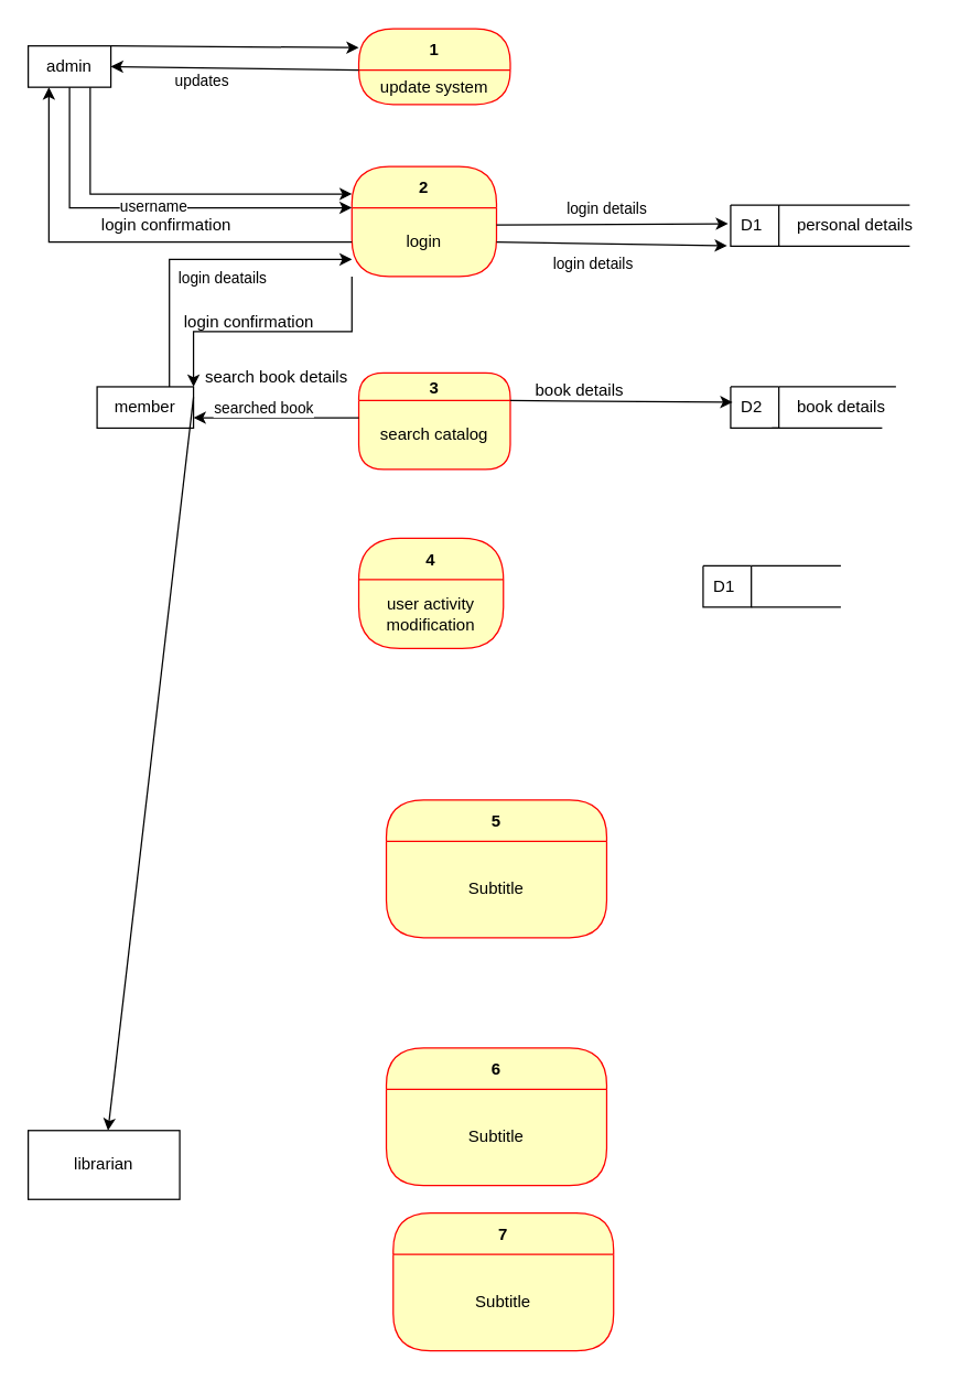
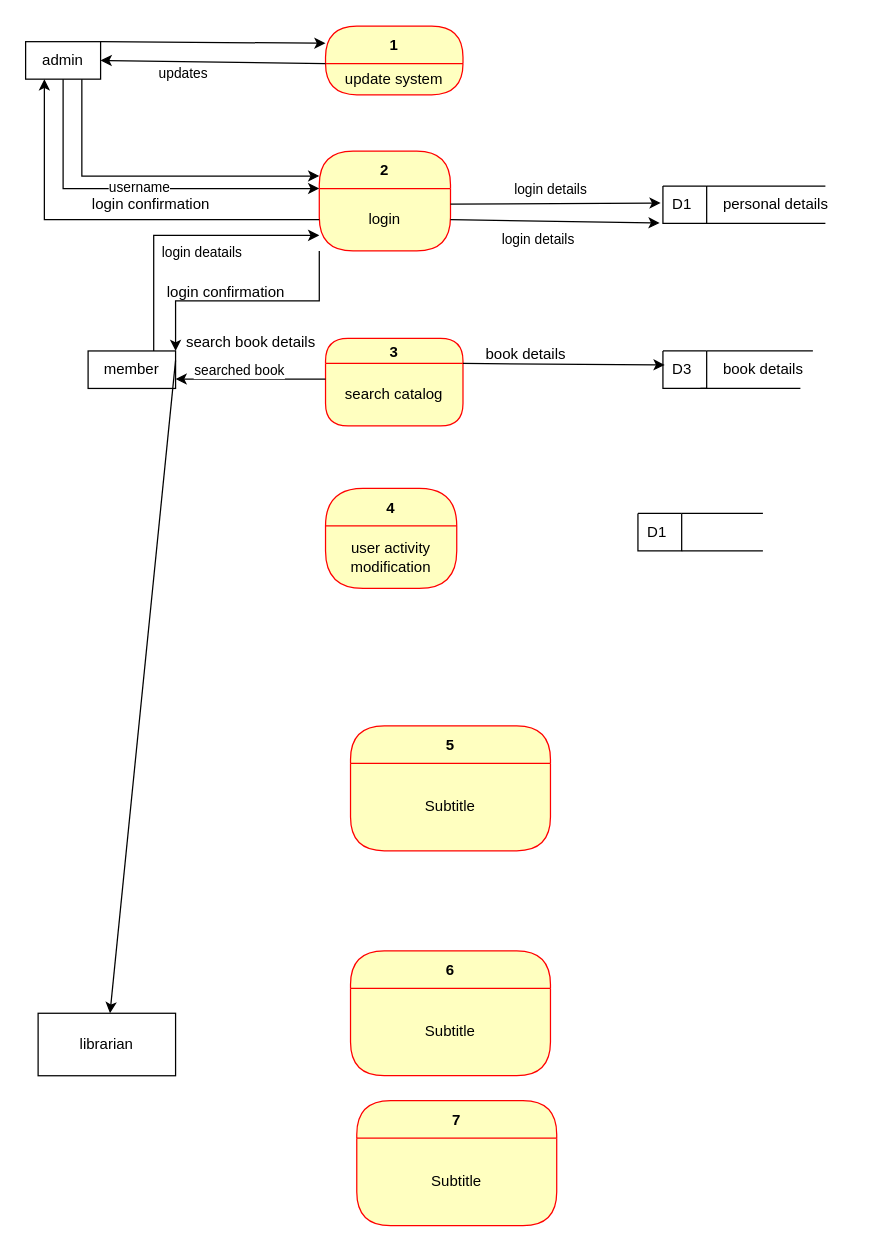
  <mxCell id="0" />
  <mxCell id="1" parent="0" />
  <mxCell id="2" value="2" style="swimlane;fontStyle=1;align=center;verticalAlign=middle;childLayout=stackLayout;horizontal=1;startSize=30;horizontalStack=0;resizeParent=0;resizeLast=1;container=0;fontColor=#000000;collapsible=0;rounded=1;arcSize=30;strokeColor=#ff0000;fillColor=#ffffc0;swimlaneFillColor=#ffffc0;dropTarget=0;" vertex="1" parent="1"><mxGeometry x="255" y="120" width="105" height="80" as="geometry" /></mxCell>
  <mxCell id="3" value="login" style="text;html=1;strokeColor=none;fillColor=none;align=center;verticalAlign=middle;spacingLeft=4;spacingRight=4;whiteSpace=wrap;overflow=hidden;rotatable=0;fontColor=#000000;" vertex="1" parent="2"><mxGeometry y="30" width="105" height="50" as="geometry" /></mxCell>
  <mxCell id="4" value="7" style="swimlane;fontStyle=1;align=center;verticalAlign=middle;childLayout=stackLayout;horizontal=1;startSize=30;horizontalStack=0;resizeParent=0;resizeLast=1;container=0;fontColor=#000000;collapsible=0;rounded=1;arcSize=30;strokeColor=#ff0000;fillColor=#ffffc0;swimlaneFillColor=#ffffc0;dropTarget=0;" vertex="1" parent="1"><mxGeometry x="285" y="880" width="160" height="100" as="geometry" /></mxCell>
  <mxCell id="5" value="Subtitle" style="text;html=1;strokeColor=none;fillColor=none;align=center;verticalAlign=middle;spacingLeft=4;spacingRight=4;whiteSpace=wrap;overflow=hidden;rotatable=0;fontColor=#000000;" vertex="1" parent="4"><mxGeometry y="30" width="160" height="70" as="geometry" /></mxCell>
  <mxCell id="6" value="3" style="swimlane;fontStyle=1;align=center;verticalAlign=middle;childLayout=stackLayout;horizontal=1;startSize=20;horizontalStack=0;resizeParent=0;resizeLast=1;container=0;fontColor=#000000;collapsible=0;rounded=1;arcSize=30;strokeColor=#ff0000;fillColor=#ffffc0;swimlaneFillColor=#ffffc0;dropTarget=0;" vertex="1" parent="1"><mxGeometry x="260" y="270" width="110" height="70" as="geometry" /></mxCell>
  <mxCell id="7" value="search catalog" style="text;html=1;strokeColor=none;fillColor=none;align=center;verticalAlign=middle;spacingLeft=4;spacingRight=4;whiteSpace=wrap;overflow=hidden;rotatable=0;fontColor=#000000;" vertex="1" parent="6"><mxGeometry y="20" width="110" height="50" as="geometry" /></mxCell>
  <mxCell id="8" value="1" style="swimlane;fontStyle=1;align=center;verticalAlign=middle;childLayout=stackLayout;horizontal=1;startSize=30;horizontalStack=0;resizeParent=0;resizeLast=1;container=0;fontColor=#000000;collapsible=0;rounded=1;arcSize=30;strokeColor=#ff0000;fillColor=#ffffc0;swimlaneFillColor=#ffffc0;dropTarget=0;" vertex="1" parent="1"><mxGeometry x="260" y="20" width="110" height="55" as="geometry" /></mxCell>
  <mxCell id="9" value="update system" style="text;html=1;strokeColor=none;fillColor=none;align=center;verticalAlign=middle;spacingLeft=4;spacingRight=4;whiteSpace=wrap;overflow=hidden;rotatable=0;fontColor=#000000;" vertex="1" parent="8"><mxGeometry y="30" width="110" height="25" as="geometry" /></mxCell>
  <mxCell id="10" value="5" style="swimlane;fontStyle=1;align=center;verticalAlign=middle;childLayout=stackLayout;horizontal=1;startSize=30;horizontalStack=0;resizeParent=0;resizeLast=1;container=0;fontColor=#000000;collapsible=0;rounded=1;arcSize=30;strokeColor=#ff0000;fillColor=#ffffc0;swimlaneFillColor=#ffffc0;dropTarget=0;" vertex="1" parent="1"><mxGeometry x="280" y="580" width="160" height="100" as="geometry" /></mxCell>
  <mxCell id="11" value="Subtitle" style="text;html=1;strokeColor=none;fillColor=none;align=center;verticalAlign=middle;spacingLeft=4;spacingRight=4;whiteSpace=wrap;overflow=hidden;rotatable=0;fontColor=#000000;" vertex="1" parent="10"><mxGeometry y="30" width="160" height="70" as="geometry" /></mxCell>
  <mxCell id="12" value="6" style="swimlane;fontStyle=1;align=center;verticalAlign=middle;childLayout=stackLayout;horizontal=1;startSize=30;horizontalStack=0;resizeParent=0;resizeLast=1;container=0;fontColor=#000000;collapsible=0;rounded=1;arcSize=30;strokeColor=#ff0000;fillColor=#ffffc0;swimlaneFillColor=#ffffc0;dropTarget=0;" vertex="1" parent="1"><mxGeometry x="280" y="760" width="160" height="100" as="geometry" /></mxCell>
  <mxCell id="13" value="Subtitle" style="text;html=1;strokeColor=none;fillColor=none;align=center;verticalAlign=middle;spacingLeft=4;spacingRight=4;whiteSpace=wrap;overflow=hidden;rotatable=0;fontColor=#000000;" vertex="1" parent="12"><mxGeometry y="30" width="160" height="70" as="geometry" /></mxCell>
  <mxCell id="14" value="4" style="swimlane;fontStyle=1;align=center;verticalAlign=middle;childLayout=stackLayout;horizontal=1;startSize=30;horizontalStack=0;resizeParent=0;resizeLast=1;container=0;fontColor=#000000;collapsible=0;rounded=1;arcSize=39;strokeColor=#ff0000;fillColor=#ffffc0;swimlaneFillColor=#ffffc0;dropTarget=0;" vertex="1" parent="1"><mxGeometry x="260" y="390" width="105" height="80" as="geometry" /></mxCell>
  <mxCell id="15" value="user activity modification" style="text;html=1;strokeColor=none;fillColor=none;align=center;verticalAlign=middle;spacingLeft=4;spacingRight=4;whiteSpace=wrap;overflow=hidden;rotatable=0;fontColor=#000000;" vertex="1" parent="14"><mxGeometry y="30" width="105" height="50" as="geometry" /></mxCell>
  <mxCell id="16" value="member" style="html=1;whiteSpace=wrap;" vertex="1" parent="1"><mxGeometry x="70" y="280" width="70" height="30" as="geometry" /></mxCell>
  <mxCell id="17" value="admin" style="html=1;whiteSpace=wrap;" vertex="1" parent="1"><mxGeometry x="20" y="32.5" width="60" height="30" as="geometry" /></mxCell>
- <mxCell id="18" value="librarian" style="html=1;whiteSpace=wrap;" vertex="1" parent="1"><mxGeometry x="20" y="820" width="110" height="50" as="geometry" /></mxCell>
+ <mxCell id="18" value="librarian" style="html=1;whiteSpace=wrap;" vertex="1" parent="1"><mxGeometry x="30" y="810" width="110" height="50" as="geometry" /></mxCell>
  <mxCell id="19" value="" style="endArrow=classic;html=1;rounded=0;exitX=1;exitY=0;exitDx=0;exitDy=0;entryX=0;entryY=0.25;entryDx=0;entryDy=0;" edge="1" parent="1" source="17" target="8"><mxGeometry width="50" height="50" relative="1" as="geometry"><mxPoint x="180" y="150" as="sourcePoint" /><mxPoint x="230" y="100" as="targetPoint" /></mxGeometry></mxCell>
  <mxCell id="20" value="" style="endArrow=classic;html=1;rounded=0;exitX=0;exitY=0;exitDx=0;exitDy=0;entryX=1;entryY=0.5;entryDx=0;entryDy=0;" edge="1" parent="1" source="9" target="17"><mxGeometry width="50" height="50" relative="1" as="geometry"><mxPoint x="120" y="130" as="sourcePoint" /><mxPoint x="170" y="80" as="targetPoint" /></mxGeometry></mxCell>
  <mxCell id="21" value="updates" style="edgeLabel;html=1;align=center;verticalAlign=middle;resizable=0;points=[];" vertex="1" connectable="0" parent="20"><mxGeometry x="0.277" y="-6" relative="1" as="geometry"><mxPoint y="15" as="offset" /></mxGeometry></mxCell>
  <mxCell id="22" value="" style="swimlane;startSize=0;" vertex="1" parent="1"><mxGeometry x="530" y="148" width="35" height="30" as="geometry" /></mxCell>
  <mxCell id="23" value="D1" style="text;html=1;align=center;verticalAlign=middle;resizable=0;points=[];autosize=1;strokeColor=none;fillColor=none;" vertex="1" parent="22"><mxGeometry x="-5" width="40" height="30" as="geometry" /></mxCell>
  <mxCell id="24" value="" style="endArrow=none;html=1;rounded=0;exitX=1;exitY=1;exitDx=0;exitDy=0;" edge="1" parent="1" source="22"><mxGeometry width="50" height="50" relative="1" as="geometry"><mxPoint x="580" y="218" as="sourcePoint" /><mxPoint x="660" y="178" as="targetPoint" /></mxGeometry></mxCell>
  <mxCell id="25" value="" style="swimlane;startSize=0;" vertex="1" parent="1"><mxGeometry x="530" y="280" width="35" height="30" as="geometry" /></mxCell>
- <mxCell id="26" value="D2" style="text;html=1;align=center;verticalAlign=middle;resizable=0;points=[];autosize=1;strokeColor=none;fillColor=none;" vertex="1" parent="25"><mxGeometry x="-5" width="40" height="30" as="geometry" /></mxCell>
+ <mxCell id="26" value="D3" style="text;html=1;align=center;verticalAlign=middle;resizable=0;points=[];autosize=1;strokeColor=none;fillColor=none;" vertex="1" parent="25"><mxGeometry x="-5" width="40" height="30" as="geometry" /></mxCell>
  <mxCell id="27" value="" style="swimlane;startSize=0;" vertex="1" parent="1"><mxGeometry x="510" y="410" width="35" height="30" as="geometry" /></mxCell>
  <mxCell id="28" value="D1" style="text;html=1;align=center;verticalAlign=middle;resizable=0;points=[];autosize=1;strokeColor=none;fillColor=none;" vertex="1" parent="27"><mxGeometry x="-5" width="40" height="30" as="geometry" /></mxCell>
  <mxCell id="29" value="" style="endArrow=none;html=1;rounded=0;exitX=1;exitY=0;exitDx=0;exitDy=0;" edge="1" parent="1" source="27"><mxGeometry width="50" height="50" relative="1" as="geometry"><mxPoint x="560" y="430" as="sourcePoint" /><mxPoint x="610" y="410" as="targetPoint" /></mxGeometry></mxCell>
  <mxCell id="30" value="" style="endArrow=none;html=1;rounded=0;exitX=1;exitY=1;exitDx=0;exitDy=0;" edge="1" parent="1" source="27"><mxGeometry width="50" height="50" relative="1" as="geometry"><mxPoint x="560" y="480" as="sourcePoint" /><mxPoint x="610" y="440" as="targetPoint" /></mxGeometry></mxCell>
  <mxCell id="31" value="" style="endArrow=classic;html=1;rounded=0;exitX=1;exitY=0.25;exitDx=0;exitDy=0;entryX=0.08;entryY=0.453;entryDx=0;entryDy=0;entryPerimeter=0;" edge="1" parent="1" source="3" target="23"><mxGeometry width="50" height="50" relative="1" as="geometry"><mxPoint x="420" y="70" as="sourcePoint" /><mxPoint x="510.6" y="46.41" as="targetPoint" /></mxGeometry></mxCell>
  <mxCell id="32" value="login details" style="edgeLabel;html=1;align=center;verticalAlign=middle;resizable=0;points=[];" vertex="1" connectable="0" parent="31"><mxGeometry x="-0.089" y="7" relative="1" as="geometry"><mxPoint x="3" y="-5" as="offset" /></mxGeometry></mxCell>
  <mxCell id="33" value="" style="endArrow=classic;html=1;rounded=0;exitX=0.75;exitY=1;exitDx=0;exitDy=0;entryX=0;entryY=0.25;entryDx=0;entryDy=0;edgeStyle=orthogonalEdgeStyle;" edge="1" parent="1" source="17" target="2"><mxGeometry width="50" height="50" relative="1" as="geometry"><mxPoint x="80" y="170" as="sourcePoint" /><mxPoint x="130" y="120" as="targetPoint" /><Array as="points"><mxPoint x="65" y="140" /></Array></mxGeometry></mxCell>
  <mxCell id="34" value="" style="endArrow=none;html=1;rounded=0;exitX=1;exitY=0;exitDx=0;exitDy=0;" edge="1" parent="1" source="22"><mxGeometry width="50" height="50" relative="1" as="geometry"><mxPoint x="565" y="148" as="sourcePoint" /><mxPoint x="660" y="148" as="targetPoint" /><Array as="points" /></mxGeometry></mxCell>
  <mxCell id="35" value="personal details" style="text;html=1;align=center;verticalAlign=middle;resizable=0;points=[];autosize=1;strokeColor=none;fillColor=none;" vertex="1" parent="1"><mxGeometry x="565" y="148" width="110" height="30" as="geometry" /></mxCell>
  <mxCell id="36" value="" style="endArrow=classic;html=1;rounded=0;exitX=0.5;exitY=1;exitDx=0;exitDy=0;entryX=0;entryY=0;entryDx=0;entryDy=0;edgeStyle=orthogonalEdgeStyle;" edge="1" parent="1" source="17" target="3"><mxGeometry width="50" height="50" relative="1" as="geometry"><mxPoint x="30" y="270" as="sourcePoint" /><mxPoint x="80" y="220" as="targetPoint" /><Array as="points"><mxPoint x="50" y="150" /></Array></mxGeometry></mxCell>
  <mxCell id="37" value="username" style="edgeLabel;html=1;align=center;verticalAlign=middle;resizable=0;points=[];" vertex="1" connectable="0" parent="36"><mxGeometry x="0.122" y="-4" relative="1" as="geometry"><mxPoint x="-16" y="-6" as="offset" /></mxGeometry></mxCell>
  <mxCell id="38" value="" style="endArrow=classic;html=1;rounded=0;exitX=0;exitY=0.5;exitDx=0;exitDy=0;entryX=0.25;entryY=1;entryDx=0;entryDy=0;edgeStyle=orthogonalEdgeStyle;" edge="1" parent="1" source="3" target="17"><mxGeometry width="50" height="50" relative="1" as="geometry"><mxPoint x="60" y="280" as="sourcePoint" /><mxPoint x="110" y="230" as="targetPoint" /></mxGeometry></mxCell>
  <mxCell id="39" value="login confirmation" style="text;html=1;align=center;verticalAlign=middle;resizable=0;points=[];autosize=1;strokeColor=none;fillColor=none;" vertex="1" parent="1"><mxGeometry x="60" y="148" width="120" height="30" as="geometry" /></mxCell>
  <mxCell id="40" value="" style="endArrow=classic;html=1;rounded=0;exitX=0.75;exitY=0;exitDx=0;exitDy=0;entryX=0;entryY=0.75;entryDx=0;entryDy=0;edgeStyle=orthogonalEdgeStyle;" edge="1" parent="1" source="16" target="3"><mxGeometry width="50" height="50" relative="1" as="geometry"><mxPoint x="80" y="260" as="sourcePoint" /><mxPoint x="130" y="210" as="targetPoint" /></mxGeometry></mxCell>
  <mxCell id="41" value="login deatails" style="edgeLabel;html=1;align=center;verticalAlign=middle;resizable=0;points=[];" vertex="1" connectable="0" parent="40"><mxGeometry x="0.129" y="-4" relative="1" as="geometry"><mxPoint x="3" y="9" as="offset" /></mxGeometry></mxCell>
  <mxCell id="42" value="" style="endArrow=classic;html=1;rounded=0;exitX=0;exitY=1;exitDx=0;exitDy=0;entryX=1;entryY=0;entryDx=0;entryDy=0;edgeStyle=orthogonalEdgeStyle;" edge="1" parent="1" source="3" target="16"><mxGeometry width="50" height="50" relative="1" as="geometry"><mxPoint x="180" y="280" as="sourcePoint" /><mxPoint x="230" y="230" as="targetPoint" /></mxGeometry></mxCell>
  <mxCell id="43" value="login confirmation" style="text;html=1;align=center;verticalAlign=middle;resizable=0;points=[];autosize=1;strokeColor=none;fillColor=none;" vertex="1" parent="1"><mxGeometry x="120" y="218" width="120" height="30" as="geometry" /></mxCell>
  <mxCell id="44" style="rounded=0;orthogonalLoop=1;jettySize=auto;html=1;exitX=1;exitY=0.5;exitDx=0;exitDy=0;entryX=0.06;entryY=0.987;entryDx=0;entryDy=0;entryPerimeter=0;" edge="1" parent="1" source="3" target="23"><mxGeometry relative="1" as="geometry" /></mxCell>
  <mxCell id="45" value="login details" style="edgeLabel;html=1;align=center;verticalAlign=middle;resizable=0;points=[];" vertex="1" connectable="0" parent="44"><mxGeometry x="-0.163" y="-2" relative="1" as="geometry"><mxPoint y="12" as="offset" /></mxGeometry></mxCell>
  <mxCell id="46" style="rounded=0;orthogonalLoop=1;jettySize=auto;html=1;exitX=1;exitY=0.25;exitDx=0;exitDy=0;" edge="1" parent="1" source="16" target="18"><mxGeometry relative="1" as="geometry" /></mxCell>
  <mxCell id="47" value="search book details" style="text;html=1;align=center;verticalAlign=middle;resizable=0;points=[];autosize=1;strokeColor=none;fillColor=none;" vertex="1" parent="1"><mxGeometry x="135" y="258" width="130" height="30" as="geometry" /></mxCell>
  <mxCell id="48" value="" style="endArrow=none;html=1;rounded=0;" edge="1" parent="1"><mxGeometry width="50" height="50" relative="1" as="geometry"><mxPoint x="560" y="310" as="sourcePoint" /><mxPoint x="640" y="310" as="targetPoint" /></mxGeometry></mxCell>
  <mxCell id="49" value="" style="endArrow=none;html=1;rounded=0;exitX=1;exitY=0;exitDx=0;exitDy=0;" edge="1" parent="1" source="25"><mxGeometry width="50" height="50" relative="1" as="geometry"><mxPoint x="565" y="280" as="sourcePoint" /><mxPoint x="650" y="280" as="targetPoint" /></mxGeometry></mxCell>
  <mxCell id="50" value="book details" style="text;html=1;align=center;verticalAlign=middle;resizable=0;points=[];autosize=1;strokeColor=none;fillColor=none;" vertex="1" parent="1"><mxGeometry x="565" y="280" width="90" height="30" as="geometry" /></mxCell>
  <mxCell id="51" style="rounded=0;orthogonalLoop=1;jettySize=auto;html=1;exitX=1;exitY=0;exitDx=0;exitDy=0;entryX=0.16;entryY=0.373;entryDx=0;entryDy=0;entryPerimeter=0;" edge="1" parent="1" source="7" target="26"><mxGeometry relative="1" as="geometry" /></mxCell>
  <mxCell id="52" value="book details" style="text;html=1;align=center;verticalAlign=middle;resizable=0;points=[];autosize=1;strokeColor=none;fillColor=none;" vertex="1" parent="1"><mxGeometry x="375" y="268" width="90" height="30" as="geometry" /></mxCell>
  <mxCell id="53" style="edgeStyle=orthogonalEdgeStyle;rounded=0;orthogonalLoop=1;jettySize=auto;html=1;exitX=0;exitY=0.25;exitDx=0;exitDy=0;entryX=1;entryY=0.75;entryDx=0;entryDy=0;" edge="1" parent="1" source="7" target="16"><mxGeometry relative="1" as="geometry" /></mxCell>
  <mxCell id="54" value="searched book" style="edgeLabel;html=1;align=center;verticalAlign=middle;resizable=0;points=[];" vertex="1" connectable="0" parent="53"><mxGeometry x="0.367" y="-5" relative="1" as="geometry"><mxPoint x="12" y="-2" as="offset" /></mxGeometry></mxCell>
